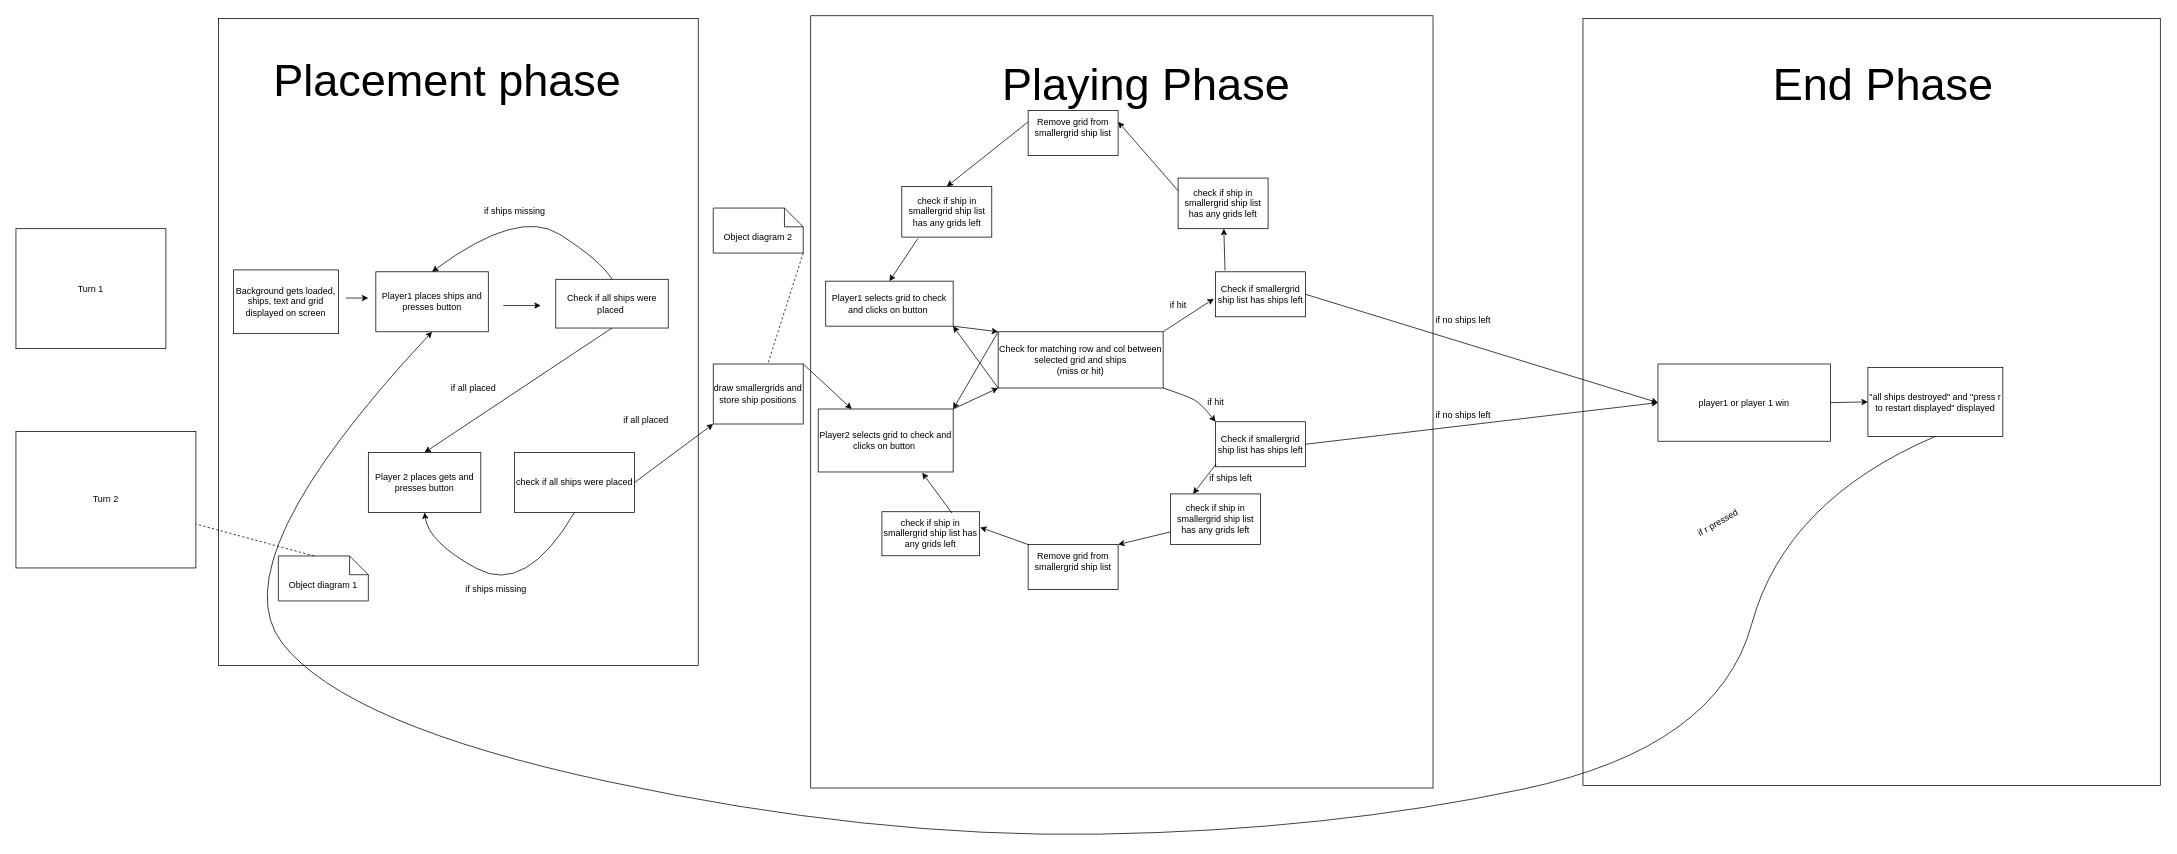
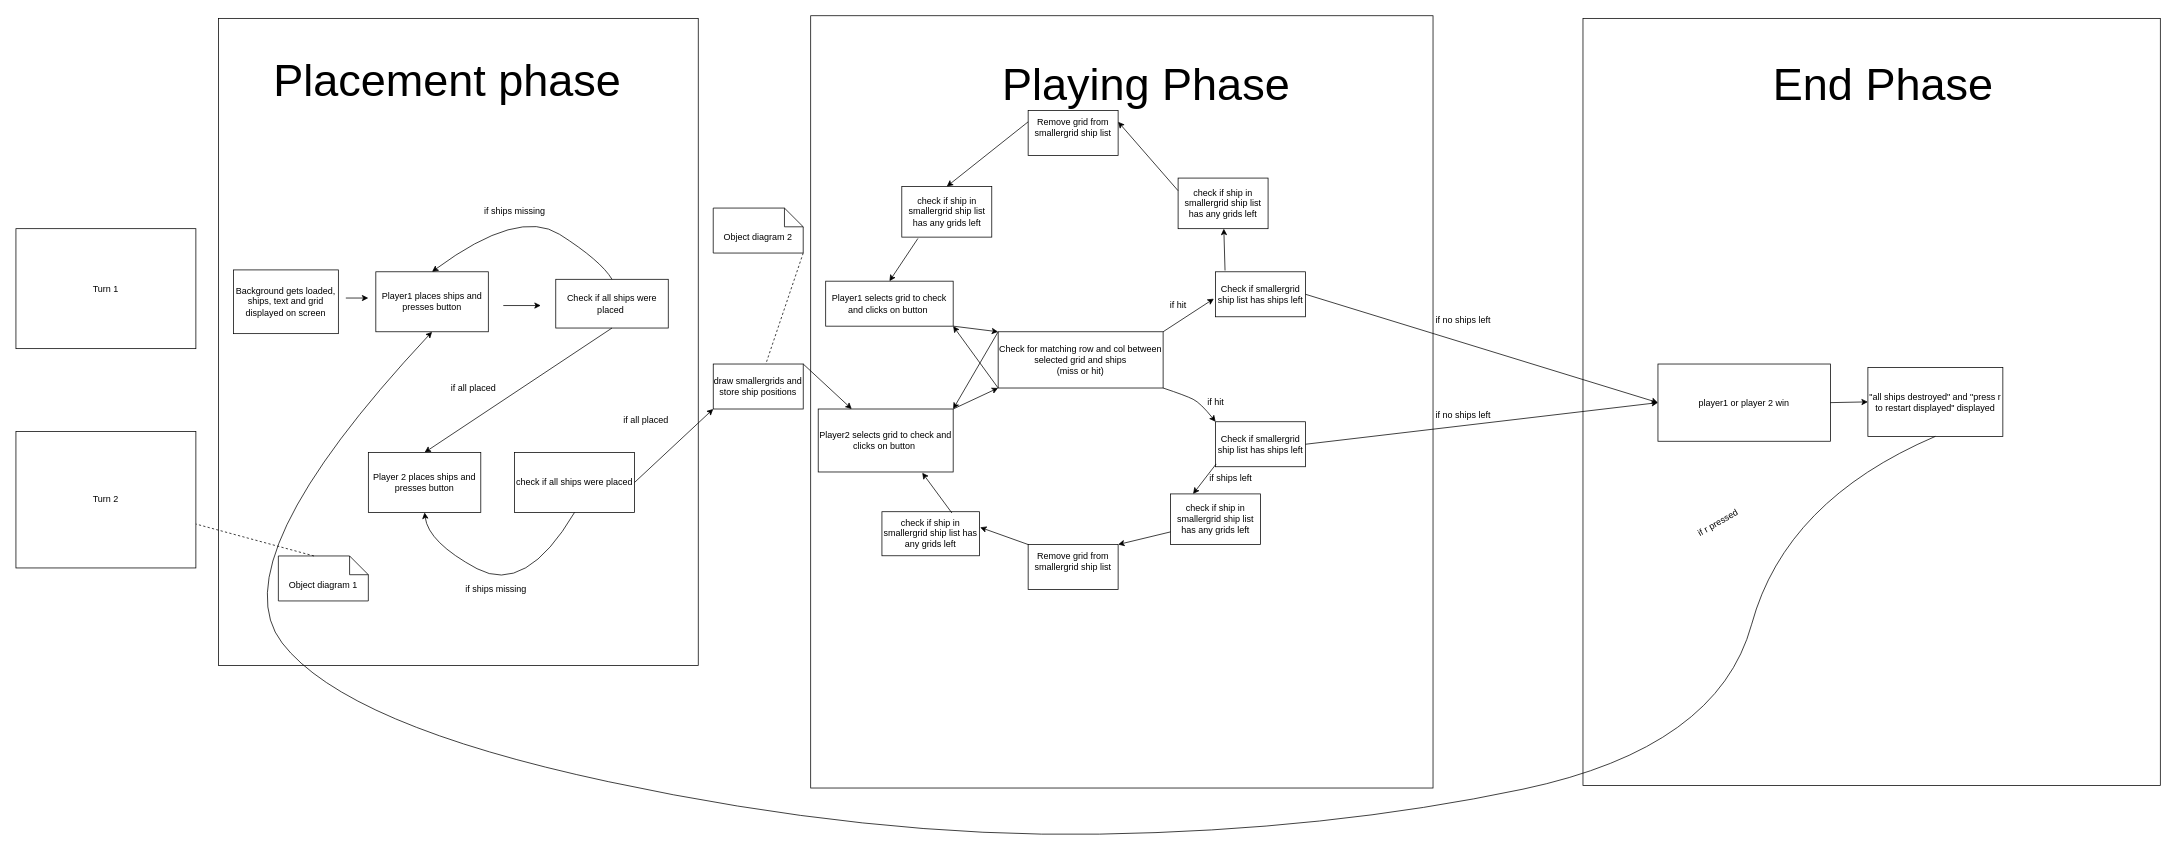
  <mxCell id="0" />
  <mxCell id="1" parent="0" />
  <mxCell id="2" value="" style="rounded=0;whiteSpace=wrap;html=1;" parent="1" vertex="1"><mxGeometry x="1080" y="20.5" width="830" height="1030" as="geometry" /></mxCell>
  <mxCell id="3" style="edgeStyle=orthogonalEdgeStyle;rounded=0;orthogonalLoop=1;jettySize=auto;html=1;" parent="1" edge="1"><mxGeometry relative="1" as="geometry"><mxPoint x="890" y="82" as="targetPoint" /><mxPoint x="910" y="77" as="sourcePoint" /></mxGeometry></mxCell>
  <mxCell id="4" value="" style="rounded=0;whiteSpace=wrap;html=1;" parent="1" vertex="1"><mxGeometry x="290" y="24" width="640" height="863" as="geometry" /></mxCell>
- <mxCell id="5" value="Turn 1" style="rounded=0;whiteSpace=wrap;html=1;" parent="1" vertex="1"><mxGeometry x="20" y="304.5" width="200" height="160" as="geometry" /></mxCell>
+ <mxCell id="5" value="Turn 1" style="rounded=0;whiteSpace=wrap;html=1;" parent="1" vertex="1"><mxGeometry x="20" y="304.5" width="240" height="160" as="geometry" /></mxCell>
  <mxCell id="6" value="Turn 2" style="rounded=0;whiteSpace=wrap;html=1;" parent="1" vertex="1"><mxGeometry x="20" y="575" width="240" height="182" as="geometry" /></mxCell>
  <mxCell id="7" value="" style="endArrow=classic;html=1;rounded=0;" parent="1" edge="1"><mxGeometry width="50" height="50" relative="1" as="geometry"><mxPoint x="460" y="397" as="sourcePoint" /><mxPoint x="490" y="397" as="targetPoint" /></mxGeometry></mxCell>
  <mxCell id="8" value="Player1 places ships and presses button" style="rounded=0;whiteSpace=wrap;html=1;" parent="1" vertex="1"><mxGeometry x="500" y="362" width="150" height="80" as="geometry" /></mxCell>
  <mxCell id="9" value="Check if all ships were placed&amp;nbsp;" style="rounded=0;whiteSpace=wrap;html=1;" parent="1" vertex="1"><mxGeometry x="740" y="372" width="150" height="65" as="geometry" /></mxCell>
  <mxCell id="10" value="" style="endArrow=classic;html=1;rounded=0;" parent="1" edge="1"><mxGeometry width="50" height="50" relative="1" as="geometry"><mxPoint x="670" y="407" as="sourcePoint" /><mxPoint x="720" y="407" as="targetPoint" /></mxGeometry></mxCell>
  <mxCell id="11" value="Background gets loaded, ships, text and grid displayed on screen" style="rounded=0;whiteSpace=wrap;html=1;" parent="1" vertex="1"><mxGeometry x="310" y="359.5" width="140" height="85" as="geometry" /></mxCell>
  <mxCell id="12" value="" style="curved=1;endArrow=classic;html=1;rounded=0;exitX=0.5;exitY=0;exitDx=0;exitDy=0;entryX=0.5;entryY=0;entryDx=0;entryDy=0;" parent="1" source="9" target="8" edge="1"><mxGeometry width="50" height="50" relative="1" as="geometry"><mxPoint x="750" y="347" as="sourcePoint" /><mxPoint x="800" y="297" as="targetPoint" /><Array as="points"><mxPoint x="800" y="347" /><mxPoint x="690" y="277" /></Array></mxGeometry></mxCell>
  <mxCell id="13" value="if ships missing" style="text;html=1;align=center;verticalAlign=middle;resizable=0;points=[];autosize=1;strokeColor=none;fillColor=none;" parent="1" vertex="1"><mxGeometry x="635" y="267" width="100" height="30" as="geometry" /></mxCell>
  <mxCell id="14" value="" style="endArrow=classic;html=1;rounded=0;exitX=0.5;exitY=1;exitDx=0;exitDy=0;entryX=0.5;entryY=0;entryDx=0;entryDy=0;" parent="1" source="9" target="16" edge="1"><mxGeometry width="50" height="50" relative="1" as="geometry"><mxPoint x="845" y="427" as="sourcePoint" /><mxPoint x="330" y="607" as="targetPoint" /></mxGeometry></mxCell>
  <mxCell id="15" value="if all placed&lt;div&gt;&lt;br&gt;&lt;/div&gt;" style="text;html=1;align=center;verticalAlign=middle;resizable=0;points=[];autosize=1;strokeColor=none;fillColor=none;" parent="1" vertex="1"><mxGeometry x="590" y="505" width="80" height="40" as="geometry" /></mxCell>
- <mxCell id="16" value="Player 2 places gets and presses button" style="rounded=0;whiteSpace=wrap;html=1;" parent="1" vertex="1"><mxGeometry x="490" y="603" width="150" height="80" as="geometry" /></mxCell>
+ <mxCell id="16" value="Player 2 places ships and presses button" style="rounded=0;whiteSpace=wrap;html=1;" parent="1" vertex="1"><mxGeometry x="490" y="603" width="150" height="80" as="geometry" /></mxCell>
  <mxCell id="17" value="check if all ships were placed" style="rounded=0;whiteSpace=wrap;html=1;" parent="1" vertex="1"><mxGeometry x="685" y="603" width="160" height="80" as="geometry" /></mxCell>
  <mxCell id="18" value="" style="curved=1;endArrow=classic;html=1;rounded=0;entryX=0.5;entryY=1;entryDx=0;entryDy=0;exitX=0.5;exitY=1;exitDx=0;exitDy=0;" parent="1" source="17" target="16" edge="1"><mxGeometry width="50" height="50" relative="1" as="geometry"><mxPoint x="570" y="773" as="sourcePoint" /><mxPoint x="620" y="723" as="targetPoint" /><Array as="points"><mxPoint x="700" y="793" /><mxPoint x="570" y="723" /></Array></mxGeometry></mxCell>
  <mxCell id="19" value="if ships missing" style="text;html=1;align=center;verticalAlign=middle;resizable=0;points=[];autosize=1;strokeColor=none;fillColor=none;" parent="1" vertex="1"><mxGeometry x="610" y="771" width="100" height="30" as="geometry" /></mxCell>
  <mxCell id="20" value="" style="endArrow=classic;html=1;rounded=0;exitX=1;exitY=0.5;exitDx=0;exitDy=0;entryX=0;entryY=1;entryDx=0;entryDy=0;" parent="1" source="17" target="22" edge="1"><mxGeometry width="50" height="50" relative="1" as="geometry"><mxPoint x="720" y="637" as="sourcePoint" /><mxPoint x="920" y="567" as="targetPoint" /></mxGeometry></mxCell>
  <mxCell id="21" value="if all placed" style="text;html=1;align=center;verticalAlign=middle;resizable=0;points=[];autosize=1;strokeColor=none;fillColor=none;" parent="1" vertex="1"><mxGeometry x="820" y="545" width="80" height="30" as="geometry" /></mxCell>
- <mxCell id="22" value="draw smallergrids and store ship positions" style="rounded=0;whiteSpace=wrap;html=1;" parent="1" vertex="1"><mxGeometry x="950" y="485" width="120" height="80" as="geometry" /></mxCell>
+ <mxCell id="22" value="draw smallergrids and store ship positions" style="rounded=0;whiteSpace=wrap;html=1;" parent="1" vertex="1"><mxGeometry x="950" y="485" width="120" height="60" as="geometry" /></mxCell>
  <mxCell id="23" value="Player1 selects grid to check and clicks on button&amp;nbsp;" style="rounded=0;whiteSpace=wrap;html=1;" parent="1" vertex="1"><mxGeometry x="1100" y="374.5" width="170" height="60" as="geometry" /></mxCell>
  <mxCell id="24" value="" style="endArrow=classic;html=1;rounded=0;exitX=1;exitY=0;exitDx=0;exitDy=0;" parent="1" source="22" target="28" edge="1"><mxGeometry width="50" height="50" relative="1" as="geometry"><mxPoint x="1060" y="467" as="sourcePoint" /><mxPoint x="1117" y="431" as="targetPoint" /></mxGeometry></mxCell>
  <mxCell id="25" value="Check for matching row and col between selected grid and ships&lt;div&gt;(miss or hit)&lt;/div&gt;" style="rounded=0;whiteSpace=wrap;html=1;" parent="1" vertex="1"><mxGeometry x="1330" y="442" width="220" height="75" as="geometry" /></mxCell>
  <mxCell id="26" value="Remove grid from smallergrid ship list&lt;div&gt;&lt;br&gt;&lt;/div&gt;" style="rounded=0;whiteSpace=wrap;html=1;" parent="1" vertex="1"><mxGeometry x="1370" y="147" width="120" height="60" as="geometry" /></mxCell>
  <mxCell id="27" value="check if ship in smallergrid ship list has any grids left" style="rounded=0;whiteSpace=wrap;html=1;" parent="1" vertex="1"><mxGeometry x="1570" y="237" width="120" height="67.5" as="geometry" /></mxCell>
  <mxCell id="28" value="Player2 selects grid to check and clicks on button&amp;nbsp;" style="rounded=0;whiteSpace=wrap;html=1;" parent="1" vertex="1"><mxGeometry x="1090" y="545" width="180" height="84" as="geometry" /></mxCell>
  <mxCell id="29" value="Object diagram 1" style="shape=note2;boundedLbl=1;whiteSpace=wrap;html=1;size=25;verticalAlign=top;align=center;" parent="1" vertex="1"><mxGeometry x="370" y="741" width="120" height="60" as="geometry" /></mxCell>
  <mxCell id="30" value="" style="endArrow=none;dashed=1;html=1;rounded=0;exitX=0;exitY=0;exitDx=47.5;exitDy=0;exitPerimeter=0;" parent="1" source="29" target="6" edge="1"><mxGeometry width="50" height="50" relative="1" as="geometry"><mxPoint x="430" y="717" as="sourcePoint" /><mxPoint x="480" y="667" as="targetPoint" /></mxGeometry></mxCell>
  <mxCell id="31" value="Remove grid from smallergrid ship list&lt;div&gt;&lt;br&gt;&lt;/div&gt;" style="rounded=0;whiteSpace=wrap;html=1;" parent="1" vertex="1"><mxGeometry x="1370" y="725.75" width="120" height="60" as="geometry" /></mxCell>
  <mxCell id="32" value="check if ship in smallergrid ship list has any grids left" style="rounded=0;whiteSpace=wrap;html=1;" parent="1" vertex="1"><mxGeometry x="1175" y="682" width="130" height="58.75" as="geometry" /></mxCell>
  <mxCell id="33" value="" style="rounded=0;whiteSpace=wrap;html=1;" parent="1" vertex="1"><mxGeometry x="2110" y="24" width="770" height="1023" as="geometry" /></mxCell>
  <mxCell id="34" value="Check if smallergrid ship list has ships left" style="rounded=0;whiteSpace=wrap;html=1;" parent="1" vertex="1"><mxGeometry x="1620" y="562" width="120" height="60" as="geometry" /></mxCell>
  <mxCell id="35" value="" style="endArrow=classic;html=1;rounded=0;exitX=1;exitY=0.5;exitDx=0;exitDy=0;entryX=0;entryY=0.5;entryDx=0;entryDy=0;" parent="1" source="34" edge="1" target="37"><mxGeometry width="50" height="50" relative="1" as="geometry"><mxPoint x="2130" y="554" as="sourcePoint" /><mxPoint x="2180" y="545" as="targetPoint" /></mxGeometry></mxCell>
  <mxCell id="36" value="if no ships left" style="text;html=1;align=center;verticalAlign=middle;resizable=0;points=[];autosize=1;strokeColor=none;fillColor=none;" parent="1" vertex="1"><mxGeometry x="1900" y="539" width="100" height="30" as="geometry" /></mxCell>
- <mxCell id="37" value="player1 or player 1 win" style="rounded=0;whiteSpace=wrap;html=1;" parent="1" vertex="1"><mxGeometry x="2210" y="485" width="230" height="103" as="geometry" /></mxCell>
+ <mxCell id="37" value="player1 or player 2 win" style="rounded=0;whiteSpace=wrap;html=1;" parent="1" vertex="1"><mxGeometry x="2210" y="485" width="230" height="103" as="geometry" /></mxCell>
  <mxCell id="38" value="&quot;all ships destroyed&quot; and &quot;press r to restart displayed&quot; displayed" style="rounded=0;whiteSpace=wrap;html=1;" parent="1" vertex="1"><mxGeometry x="2490" y="489.5" width="180" height="92" as="geometry" /></mxCell>
  <mxCell id="39" value="" style="endArrow=classic;html=1;rounded=0;exitX=1;exitY=0.5;exitDx=0;exitDy=0;entryX=0;entryY=0.5;entryDx=0;entryDy=0;" parent="1" source="37" target="38" edge="1"><mxGeometry width="50" height="50" relative="1" as="geometry"><mxPoint x="2480" y="657" as="sourcePoint" /><mxPoint x="2530" y="607" as="targetPoint" /></mxGeometry></mxCell>
  <mxCell id="40" value="" style="curved=1;endArrow=classic;html=1;rounded=0;entryX=0.5;entryY=1;entryDx=0;entryDy=0;exitX=0.5;exitY=1;exitDx=0;exitDy=0;" parent="1" source="38" target="8" edge="1"><mxGeometry width="50" height="50" relative="1" as="geometry"><mxPoint x="2450" y="707" as="sourcePoint" /><mxPoint x="310" y="445" as="targetPoint" /><Array as="points"><mxPoint x="2380" y="667" /><mxPoint x="2290" y="997" /><mxPoint x="1770" y="1107" /><mxPoint x="1160" y="1117" /><mxPoint x="460" y="967" /><mxPoint x="290" y="747" /></Array></mxGeometry></mxCell>
  <mxCell id="41" value="if r pressed" style="text;html=1;align=center;verticalAlign=middle;resizable=0;points=[];autosize=1;strokeColor=none;fillColor=none;rotation=-30;" parent="1" vertex="1"><mxGeometry x="2250" y="682" width="80" height="30" as="geometry" /></mxCell>
  <mxCell id="42" value="&lt;font style=&quot;font-size: 60px;&quot;&gt;Placement phase&lt;/font&gt;" style="text;html=1;align=center;verticalAlign=middle;resizable=0;points=[];autosize=1;strokeColor=none;fillColor=none;" vertex="1" parent="1"><mxGeometry x="350" y="62" width="490" height="90" as="geometry" /></mxCell>
  <mxCell id="43" value="&lt;font style=&quot;font-size: 60px;&quot;&gt;Playing Phase&lt;/font&gt;" style="text;html=1;align=center;verticalAlign=middle;resizable=0;points=[];autosize=1;strokeColor=none;fillColor=none;" vertex="1" parent="1"><mxGeometry x="1321.5" y="67" width="410" height="90" as="geometry" /></mxCell>
  <mxCell id="44" value="&lt;font style=&quot;font-size: 60px;&quot;&gt;End Phase&lt;/font&gt;" style="text;html=1;align=center;verticalAlign=middle;resizable=0;points=[];autosize=1;strokeColor=none;fillColor=none;" vertex="1" parent="1"><mxGeometry x="2350" y="67" width="320" height="90" as="geometry" /></mxCell>
  <mxCell id="45" value="check if ship in smallergrid ship list has any grids left" style="rounded=0;whiteSpace=wrap;html=1;" vertex="1" parent="1"><mxGeometry x="1201.5" y="248.25" width="120" height="67.5" as="geometry" /></mxCell>
  <mxCell id="46" value="" style="endArrow=classic;html=1;rounded=0;exitX=1;exitY=1;exitDx=0;exitDy=0;entryX=0;entryY=0;entryDx=0;entryDy=0;" edge="1" parent="1" source="23" target="25"><mxGeometry width="50" height="50" relative="1" as="geometry"><mxPoint x="1330" y="377" as="sourcePoint" /><mxPoint x="1380" y="327" as="targetPoint" /></mxGeometry></mxCell>
  <mxCell id="47" value="check if ship in smallergrid ship list has any grids left" style="rounded=0;whiteSpace=wrap;html=1;" vertex="1" parent="1"><mxGeometry x="1560" y="658.25" width="120" height="67.5" as="geometry" /></mxCell>
  <mxCell id="48" value="" style="endArrow=classic;html=1;rounded=0;entryX=0;entryY=1;entryDx=0;entryDy=0;exitX=1;exitY=0;exitDx=0;exitDy=0;" edge="1" parent="1" source="28" target="25"><mxGeometry width="50" height="50" relative="1" as="geometry"><mxPoint x="1280" y="547" as="sourcePoint" /><mxPoint x="1330" y="497" as="targetPoint" /></mxGeometry></mxCell>
  <mxCell id="49" value="if hit" style="text;html=1;align=center;verticalAlign=middle;resizable=0;points=[];autosize=1;strokeColor=none;fillColor=none;" vertex="1" parent="1"><mxGeometry x="1545" y="392" width="50" height="30" as="geometry" /></mxCell>
  <mxCell id="50" value="" style="endArrow=classic;html=1;rounded=0;exitX=0;exitY=1;exitDx=0;exitDy=0;entryX=1;entryY=1;entryDx=0;entryDy=0;" edge="1" parent="1" source="25" target="23"><mxGeometry width="50" height="50" relative="1" as="geometry"><mxPoint x="1270" y="527" as="sourcePoint" /><mxPoint x="1320" y="477" as="targetPoint" /></mxGeometry></mxCell>
  <mxCell id="51" value="if hit" style="text;html=1;align=center;verticalAlign=middle;resizable=0;points=[];autosize=1;strokeColor=none;fillColor=none;" vertex="1" parent="1"><mxGeometry x="1595" y="520.5" width="50" height="30" as="geometry" /></mxCell>
  <mxCell id="52" value="" style="endArrow=classic;html=1;rounded=0;exitX=0;exitY=0;exitDx=0;exitDy=0;entryX=1;entryY=0;entryDx=0;entryDy=0;" edge="1" parent="1" source="25" target="28"><mxGeometry width="50" height="50" relative="1" as="geometry"><mxPoint x="1330" y="427" as="sourcePoint" /><mxPoint x="1380" y="377" as="targetPoint" /></mxGeometry></mxCell>
  <mxCell id="53" value="" style="curved=1;endArrow=classic;html=1;rounded=0;entryX=0;entryY=0;entryDx=0;entryDy=0;exitX=1;exitY=1;exitDx=0;exitDy=0;" edge="1" parent="1" source="25" target="34"><mxGeometry width="50" height="50" relative="1" as="geometry"><mxPoint x="1560" y="517" as="sourcePoint" /><mxPoint x="1600" y="575" as="targetPoint" /><Array as="points"><mxPoint x="1580" y="527" /><mxPoint x="1600" y="537" /></Array></mxGeometry></mxCell>
  <mxCell id="54" value="" style="endArrow=classic;html=1;rounded=0;exitX=0.007;exitY=0.938;exitDx=0;exitDy=0;exitPerimeter=0;entryX=0.25;entryY=0;entryDx=0;entryDy=0;" edge="1" parent="1" source="34" target="47"><mxGeometry width="50" height="50" relative="1" as="geometry"><mxPoint x="1530" y="657" as="sourcePoint" /><mxPoint x="1580" y="607" as="targetPoint" /></mxGeometry></mxCell>
  <mxCell id="55" value="" style="endArrow=classic;html=1;rounded=0;entryX=1;entryY=0;entryDx=0;entryDy=0;exitX=0;exitY=0.75;exitDx=0;exitDy=0;" edge="1" parent="1" source="47" target="31"><mxGeometry width="50" height="50" relative="1" as="geometry"><mxPoint x="1460" y="737" as="sourcePoint" /><mxPoint x="1510" y="687" as="targetPoint" /></mxGeometry></mxCell>
  <mxCell id="56" value="" style="endArrow=classic;html=1;rounded=0;exitX=0;exitY=0;exitDx=0;exitDy=0;entryX=1.008;entryY=0.355;entryDx=0;entryDy=0;entryPerimeter=0;" edge="1" parent="1" source="31" target="32"><mxGeometry width="50" height="50" relative="1" as="geometry"><mxPoint x="1320" y="717" as="sourcePoint" /><mxPoint x="1370" y="667" as="targetPoint" /></mxGeometry></mxCell>
  <mxCell id="57" value="" style="endArrow=classic;html=1;rounded=0;entryX=1;entryY=1;entryDx=0;entryDy=0;exitX=0.718;exitY=0.029;exitDx=0;exitDy=0;exitPerimeter=0;" edge="1" parent="1" source="32"><mxGeometry width="50" height="50" relative="1" as="geometry"><mxPoint x="1260" y="677" as="sourcePoint" /><mxPoint x="1228.75" y="630" as="targetPoint" /></mxGeometry></mxCell>
  <mxCell id="58" value="if ships left" style="text;html=1;align=center;verticalAlign=middle;resizable=0;points=[];autosize=1;strokeColor=none;fillColor=none;" vertex="1" parent="1"><mxGeometry x="1600" y="622" width="80" height="30" as="geometry" /></mxCell>
  <mxCell id="59" value="Check if smallergrid ship list has ships left" style="rounded=0;whiteSpace=wrap;html=1;" vertex="1" parent="1"><mxGeometry x="1620" y="362" width="120" height="60" as="geometry" /></mxCell>
  <mxCell id="60" value="" style="endArrow=classic;html=1;rounded=0;exitX=1;exitY=0;exitDx=0;exitDy=0;entryX=-0.019;entryY=0.598;entryDx=0;entryDy=0;entryPerimeter=0;" edge="1" parent="1" source="25" target="59"><mxGeometry width="50" height="50" relative="1" as="geometry"><mxPoint x="1640" y="467" as="sourcePoint" /><mxPoint x="1690" y="417" as="targetPoint" /></mxGeometry></mxCell>
  <mxCell id="61" value="" style="endArrow=classic;html=1;rounded=0;exitX=1;exitY=0.5;exitDx=0;exitDy=0;entryX=0;entryY=0.5;entryDx=0;entryDy=0;" edge="1" parent="1" source="59" target="37"><mxGeometry width="50" height="50" relative="1" as="geometry"><mxPoint x="1900" y="457" as="sourcePoint" /><mxPoint x="1950" y="407" as="targetPoint" /></mxGeometry></mxCell>
  <mxCell id="62" value="if no ships left" style="text;html=1;align=center;verticalAlign=middle;resizable=0;points=[];autosize=1;strokeColor=none;fillColor=none;" vertex="1" parent="1"><mxGeometry x="1900" y="412" width="100" height="30" as="geometry" /></mxCell>
  <mxCell id="63" value="" style="endArrow=classic;html=1;rounded=0;exitX=0.105;exitY=-0.029;exitDx=0;exitDy=0;exitPerimeter=0;" edge="1" parent="1" source="59" target="27"><mxGeometry width="50" height="50" relative="1" as="geometry"><mxPoint x="1620" y="357" as="sourcePoint" /><mxPoint x="1620" y="307" as="targetPoint" /></mxGeometry></mxCell>
  <mxCell id="64" value="" style="endArrow=classic;html=1;rounded=0;entryX=1;entryY=0.25;entryDx=0;entryDy=0;exitX=0;exitY=0.25;exitDx=0;exitDy=0;" edge="1" parent="1" source="27" target="26"><mxGeometry width="50" height="50" relative="1" as="geometry"><mxPoint x="1480" y="307" as="sourcePoint" /><mxPoint x="1530" y="257" as="targetPoint" /></mxGeometry></mxCell>
  <mxCell id="65" value="" style="endArrow=classic;html=1;rounded=0;exitX=0;exitY=0.25;exitDx=0;exitDy=0;entryX=0.5;entryY=0;entryDx=0;entryDy=0;" edge="1" parent="1" source="26" target="45"><mxGeometry width="50" height="50" relative="1" as="geometry"><mxPoint x="1250" y="257" as="sourcePoint" /><mxPoint x="1300" y="207" as="targetPoint" /></mxGeometry></mxCell>
  <mxCell id="66" value="" style="endArrow=classic;html=1;rounded=0;exitX=0.179;exitY=1.027;exitDx=0;exitDy=0;entryX=0.5;entryY=0;entryDx=0;entryDy=0;exitPerimeter=0;" edge="1" parent="1" source="45" target="23"><mxGeometry width="50" height="50" relative="1" as="geometry"><mxPoint x="1190" y="387" as="sourcePoint" /><mxPoint x="1240" y="337" as="targetPoint" /></mxGeometry></mxCell>
  <mxCell id="67" value="Object diagram 2" style="shape=note2;boundedLbl=1;whiteSpace=wrap;html=1;size=25;verticalAlign=top;align=center;" vertex="1" parent="1"><mxGeometry x="950" y="277" width="120" height="60" as="geometry" /></mxCell>
  <mxCell id="68" value="" style="endArrow=none;dashed=1;html=1;rounded=0;exitX=1;exitY=1;exitDx=0;exitDy=0;exitPerimeter=0;" edge="1" parent="1" source="67" target="22"><mxGeometry width="50" height="50" relative="1" as="geometry"><mxPoint x="1100" y="407" as="sourcePoint" /><mxPoint x="1150" y="357" as="targetPoint" /></mxGeometry></mxCell>
